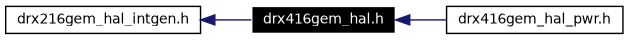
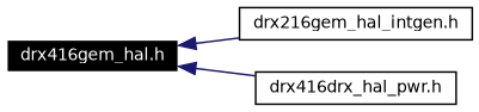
  digraph {
    rankdir=LR
    node [color=black fillcolor=white fontname=Helvetica fontsize=10 shape=record style=filled]
    edge [color=midnightblue dir=back fontname=Helvetica fontsize=10 labelfontname=Helvetica labelfontsize=10 style=solid]
    n1 [color=white fillcolor=black fontcolor=white height=0.2 label="drx416gem_hal.h" width=0.4]
    n2 [height=0.2 label="drx216gem_hal_intgen.h" width=0.4]
-   n3 [height=0.2 label="drx416gem_hal_pwr.h" width=0.4]
-   n2 -> n1
+   n3 [height=0.2 label="drx416drx_hal_pwr.h" width=0.4]
+   n1 -> n2
    n1 -> n3
  }
